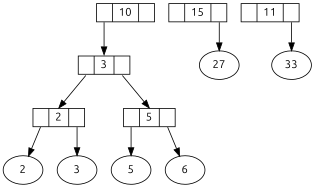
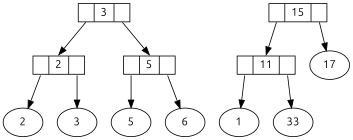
  digraph {
    fontname=Ubuntu
    splines=false
    node [fontname=Ubuntu]
    edge [fontname=Ubuntu tailport=f0]
-   n1 [height=.1 label="<f0> | <f1>10 | <f2>" shape=record]
    n2 [height=.1 label="<f0> | <f1> 3 | <f2>" shape=record]
    n3 [height=.1 label="<f0> | <f1> 2 | <f2>" shape=record]
    n4 [height=.1 label="<f0> | <f1> 5 | <f2>" shape=record]
    n5 [height=.1 label="<f0> | <f1>15 | <f2>" shape=record]
    n6 [height=.1 label="<f0> | <f1>11 | <f2>" shape=record]
-   n7 [height=.5 label=27 width=.7]
+   n7 [height=.5 label=17 width=.7]
    n8 [height=.5 label=2 width=.7]
    n9 [height=.5 label=3 width=.7]
    n10 [height=.5 label=5 width=.7]
    n11 [height=.5 label=6 width=.7]
+   n12 [height=.5 label=1 width=.7]
    n13 [height=.5 label=33 width=.7]
-   n1 -> n2 [headport=f1]
    n2 -> n3 [headport=f1]
    n2 -> n4 [headport=f1 tailport=f2]
    n3 -> n8
    n3 -> n9 [tailport=f2]
    n4 -> n10
    n4 -> n11 [tailport=f2]
+   n5 -> n6 [headport=f1]
    n5 -> n7 [tailport=f2]
+   n6 -> n12
    n6 -> n13 [tailport=f2]
  }
